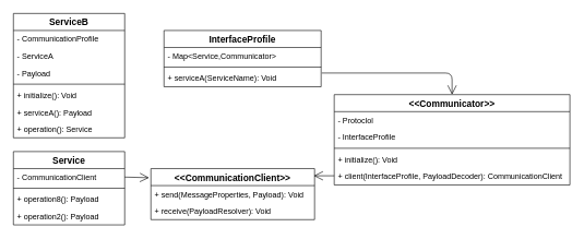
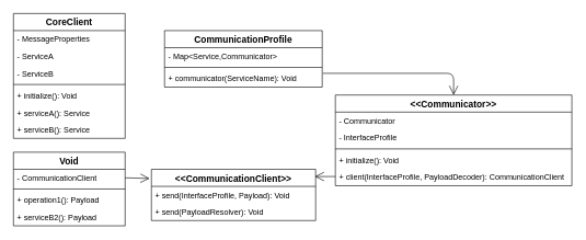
  <mxCell id="0" />
  <mxCell id="1" parent="0" />
- <mxCell id="2" value="ServiceB" style="swimlane;fontStyle=1;childLayout=stackLayout;horizontal=1;startSize=26;fillColor=none;horizontalStack=0;resizeParent=1;resizeParentMax=0;resizeLast=0;collapsible=1;marginBottom=0;fontSize=14;" vertex="1" parent="1"><mxGeometry x="20" y="20" width="170" height="190" as="geometry"><mxRectangle x="80" y="70" width="100" height="26" as="alternateBounds" /></mxGeometry></mxCell>
- <mxCell id="3" value="- CommunicationProfile" style="text;strokeColor=none;fillColor=none;align=left;verticalAlign=top;spacingLeft=4;spacingRight=4;overflow=hidden;rotatable=0;points=[[0,0.5],[1,0.5]];portConstraint=eastwest;" vertex="1" parent="2"><mxGeometry y="26" width="170" height="26" as="geometry" /></mxCell>
+ <mxCell id="2" value="CoreClient" style="swimlane;fontStyle=1;childLayout=stackLayout;horizontal=1;startSize=26;fillColor=none;horizontalStack=0;resizeParent=1;resizeParentMax=0;resizeLast=0;collapsible=1;marginBottom=0;fontSize=14;" vertex="1" parent="1"><mxGeometry x="20" y="20" width="170" height="190" as="geometry"><mxRectangle x="80" y="70" width="100" height="26" as="alternateBounds" /></mxGeometry></mxCell>
+ <mxCell id="3" value="- MessageProperties" style="text;strokeColor=none;fillColor=none;align=left;verticalAlign=top;spacingLeft=4;spacingRight=4;overflow=hidden;rotatable=0;points=[[0,0.5],[1,0.5]];portConstraint=eastwest;" vertex="1" parent="2"><mxGeometry y="26" width="170" height="26" as="geometry" /></mxCell>
  <mxCell id="4" value="- ServiceA" style="text;strokeColor=none;fillColor=none;align=left;verticalAlign=top;spacingLeft=4;spacingRight=4;overflow=hidden;rotatable=0;points=[[0,0.5],[1,0.5]];portConstraint=eastwest;" vertex="1" parent="2"><mxGeometry y="52" width="170" height="26" as="geometry" /></mxCell>
- <mxCell id="5" value="- Payload" style="text;strokeColor=none;fillColor=none;align=left;verticalAlign=top;spacingLeft=4;spacingRight=4;overflow=hidden;rotatable=0;points=[[0,0.5],[1,0.5]];portConstraint=eastwest;" vertex="1" parent="2"><mxGeometry y="78" width="170" height="26" as="geometry" /></mxCell>
+ <mxCell id="5" value="- ServiceB" style="text;strokeColor=none;fillColor=none;align=left;verticalAlign=top;spacingLeft=4;spacingRight=4;overflow=hidden;rotatable=0;points=[[0,0.5],[1,0.5]];portConstraint=eastwest;" vertex="1" parent="2"><mxGeometry y="78" width="170" height="26" as="geometry" /></mxCell>
  <mxCell id="6" value="" style="line;strokeWidth=1;fillColor=none;align=left;verticalAlign=middle;spacingTop=-1;spacingLeft=3;spacingRight=3;rotatable=0;labelPosition=right;points=[];portConstraint=eastwest;fontSize=14;" vertex="1" parent="2"><mxGeometry y="104" width="170" height="8" as="geometry" /></mxCell>
  <mxCell id="7" value="+ initialize(): Void" style="text;strokeColor=none;fillColor=none;align=left;verticalAlign=top;spacingLeft=4;spacingRight=4;overflow=hidden;rotatable=0;points=[[0,0.5],[1,0.5]];portConstraint=eastwest;" vertex="1" parent="2"><mxGeometry y="112" width="170" height="26" as="geometry" /></mxCell>
- <mxCell id="8" value="+ serviceA(): Payload" style="text;strokeColor=none;fillColor=none;align=left;verticalAlign=top;spacingLeft=4;spacingRight=4;overflow=hidden;rotatable=0;points=[[0,0.5],[1,0.5]];portConstraint=eastwest;" vertex="1" parent="2"><mxGeometry y="138" width="170" height="26" as="geometry" /></mxCell>
- <mxCell id="9" value="+ operation(): Service" style="text;strokeColor=none;fillColor=none;align=left;verticalAlign=top;spacingLeft=4;spacingRight=4;overflow=hidden;rotatable=0;points=[[0,0.5],[1,0.5]];portConstraint=eastwest;" vertex="1" parent="2"><mxGeometry y="164" width="170" height="26" as="geometry" /></mxCell>
- <mxCell id="10" value="InterfaceProfile" style="swimlane;fontStyle=1;childLayout=stackLayout;horizontal=1;startSize=26;fillColor=none;horizontalStack=0;resizeParent=1;resizeParentMax=0;resizeLast=0;collapsible=1;marginBottom=0;fontSize=14;" vertex="1" parent="1"><mxGeometry x="250" y="46" width="240" height="86" as="geometry"><mxRectangle x="80" y="70" width="100" height="26" as="alternateBounds" /></mxGeometry></mxCell>
+ <mxCell id="8" value="+ serviceA(): Service" style="text;strokeColor=none;fillColor=none;align=left;verticalAlign=top;spacingLeft=4;spacingRight=4;overflow=hidden;rotatable=0;points=[[0,0.5],[1,0.5]];portConstraint=eastwest;" vertex="1" parent="2"><mxGeometry y="138" width="170" height="26" as="geometry" /></mxCell>
+ <mxCell id="9" value="+ serviceB(): Service" style="text;strokeColor=none;fillColor=none;align=left;verticalAlign=top;spacingLeft=4;spacingRight=4;overflow=hidden;rotatable=0;points=[[0,0.5],[1,0.5]];portConstraint=eastwest;" vertex="1" parent="2"><mxGeometry y="164" width="170" height="26" as="geometry" /></mxCell>
+ <mxCell id="10" value="CommunicationProfile" style="swimlane;fontStyle=1;childLayout=stackLayout;horizontal=1;startSize=26;fillColor=none;horizontalStack=0;resizeParent=1;resizeParentMax=0;resizeLast=0;collapsible=1;marginBottom=0;fontSize=14;" vertex="1" parent="1"><mxGeometry x="250" y="46" width="240" height="86" as="geometry"><mxRectangle x="80" y="70" width="100" height="26" as="alternateBounds" /></mxGeometry></mxCell>
  <mxCell id="11" value="- Map&lt;Service,Communicator&gt;" style="text;strokeColor=none;fillColor=none;align=left;verticalAlign=top;spacingLeft=4;spacingRight=4;overflow=hidden;rotatable=0;points=[[0,0.5],[1,0.5]];portConstraint=eastwest;" vertex="1" parent="10"><mxGeometry y="26" width="240" height="26" as="geometry" /></mxCell>
  <mxCell id="12" value="" style="line;strokeWidth=1;fillColor=none;align=left;verticalAlign=middle;spacingTop=-1;spacingLeft=3;spacingRight=3;rotatable=0;labelPosition=right;points=[];portConstraint=eastwest;fontSize=14;" vertex="1" parent="10"><mxGeometry y="52" width="240" height="8" as="geometry" /></mxCell>
- <mxCell id="13" value="+ serviceA(ServiceName): Void" style="text;strokeColor=none;fillColor=none;align=left;verticalAlign=top;spacingLeft=4;spacingRight=4;overflow=hidden;rotatable=0;points=[[0,0.5],[1,0.5]];portConstraint=eastwest;" vertex="1" parent="10"><mxGeometry y="60" width="240" height="26" as="geometry" /></mxCell>
+ <mxCell id="13" value="+ communicator(ServiceName): Void" style="text;strokeColor=none;fillColor=none;align=left;verticalAlign=top;spacingLeft=4;spacingRight=4;overflow=hidden;rotatable=0;points=[[0,0.5],[1,0.5]];portConstraint=eastwest;" vertex="1" parent="10"><mxGeometry y="60" width="240" height="26" as="geometry" /></mxCell>
  <mxCell id="14" value="&lt;&lt;Communicator&gt;&gt;" style="swimlane;fontStyle=1;align=center;verticalAlign=top;childLayout=stackLayout;horizontal=1;startSize=26;horizontalStack=0;resizeParent=1;resizeParentMax=0;resizeLast=0;collapsible=1;marginBottom=0;fontSize=14;" vertex="1" parent="1"><mxGeometry x="510" y="144" width="360" height="138" as="geometry" /></mxCell>
- <mxCell id="15" value="- Protoclol" style="text;strokeColor=none;fillColor=none;align=left;verticalAlign=top;spacingLeft=4;spacingRight=4;overflow=hidden;rotatable=0;points=[[0,0.5],[1,0.5]];portConstraint=eastwest;" vertex="1" parent="14"><mxGeometry y="26" width="360" height="26" as="geometry" /></mxCell>
+ <mxCell id="15" value="- Communicator" style="text;strokeColor=none;fillColor=none;align=left;verticalAlign=top;spacingLeft=4;spacingRight=4;overflow=hidden;rotatable=0;points=[[0,0.5],[1,0.5]];portConstraint=eastwest;" vertex="1" parent="14"><mxGeometry y="26" width="360" height="26" as="geometry" /></mxCell>
  <mxCell id="16" value="- InterfaceProfile" style="text;strokeColor=none;fillColor=none;align=left;verticalAlign=top;spacingLeft=4;spacingRight=4;overflow=hidden;rotatable=0;points=[[0,0.5],[1,0.5]];portConstraint=eastwest;" vertex="1" parent="14"><mxGeometry y="52" width="360" height="26" as="geometry" /></mxCell>
  <mxCell id="17" value="" style="line;strokeWidth=1;fillColor=none;align=left;verticalAlign=middle;spacingTop=-1;spacingLeft=3;spacingRight=3;rotatable=0;labelPosition=right;points=[];portConstraint=eastwest;fontSize=14;" vertex="1" parent="14"><mxGeometry y="78" width="360" height="8" as="geometry" /></mxCell>
  <mxCell id="18" value="+ initialize(): Void" style="text;strokeColor=none;fillColor=none;align=left;verticalAlign=top;spacingLeft=4;spacingRight=4;overflow=hidden;rotatable=0;points=[[0,0.5],[1,0.5]];portConstraint=eastwest;" vertex="1" parent="14"><mxGeometry y="86" width="360" height="26" as="geometry" /></mxCell>
  <mxCell id="19" value="+ client(InterfaceProfile, PayloadDecoder): CommunicationClient" style="text;strokeColor=none;fillColor=none;align=left;verticalAlign=top;spacingLeft=4;spacingRight=4;overflow=hidden;rotatable=0;points=[[0,0.5],[1,0.5]];portConstraint=eastwest;" vertex="1" parent="14"><mxGeometry y="112" width="360" height="26" as="geometry" /></mxCell>
  <mxCell id="20" value="&lt;&lt;CommunicationClient&gt;&gt;" style="swimlane;fontStyle=1;align=center;verticalAlign=top;childLayout=stackLayout;horizontal=1;startSize=26;horizontalStack=0;resizeParent=1;resizeParentMax=0;resizeLast=0;collapsible=1;marginBottom=0;fontSize=14;" vertex="1" parent="1"><mxGeometry x="230" y="257" width="250" height="78" as="geometry" /></mxCell>
- <mxCell id="21" value="+ send(MessageProperties, Payload): Void" style="text;strokeColor=none;fillColor=none;align=left;verticalAlign=top;spacingLeft=4;spacingRight=4;overflow=hidden;rotatable=0;points=[[0,0.5],[1,0.5]];portConstraint=eastwest;" vertex="1" parent="20"><mxGeometry y="26" width="250" height="26" as="geometry" /></mxCell>
- <mxCell id="22" value="+ receive(PayloadResolver): Void" style="text;strokeColor=none;fillColor=none;align=left;verticalAlign=top;spacingLeft=4;spacingRight=4;overflow=hidden;rotatable=0;points=[[0,0.5],[1,0.5]];portConstraint=eastwest;" vertex="1" parent="20"><mxGeometry y="52" width="250" height="26" as="geometry" /></mxCell>
+ <mxCell id="21" value="+ send(InterfaceProfile, Payload): Void" style="text;strokeColor=none;fillColor=none;align=left;verticalAlign=top;spacingLeft=4;spacingRight=4;overflow=hidden;rotatable=0;points=[[0,0.5],[1,0.5]];portConstraint=eastwest;" vertex="1" parent="20"><mxGeometry y="26" width="250" height="26" as="geometry" /></mxCell>
+ <mxCell id="22" value="+ send(PayloadResolver): Void" style="text;strokeColor=none;fillColor=none;align=left;verticalAlign=top;spacingLeft=4;spacingRight=4;overflow=hidden;rotatable=0;points=[[0,0.5],[1,0.5]];portConstraint=eastwest;" vertex="1" parent="20"><mxGeometry y="52" width="250" height="26" as="geometry" /></mxCell>
  <mxCell id="23" value="" style="endArrow=open;endFill=1;endSize=12;html=1;fontSize=14;exitX=1.004;exitY=0.192;exitDx=0;exitDy=0;entryX=0.5;entryY=0;entryDx=0;entryDy=0;exitPerimeter=0;" edge="1" parent="1" source="13" target="14"><mxGeometry width="160" relative="1" as="geometry"><mxPoint x="280" y="320" as="sourcePoint" /><mxPoint x="440" y="320" as="targetPoint" /><Array as="points"><mxPoint x="690" y="111" /></Array></mxGeometry></mxCell>
- <mxCell id="24" value="Service" style="swimlane;fontStyle=1;childLayout=stackLayout;horizontal=1;startSize=26;fillColor=none;horizontalStack=0;resizeParent=1;resizeParentMax=0;resizeLast=0;collapsible=1;marginBottom=0;fontSize=14;" vertex="1" parent="1"><mxGeometry x="20" y="231" width="170" height="112" as="geometry"><mxRectangle x="80" y="70" width="100" height="26" as="alternateBounds" /></mxGeometry></mxCell>
+ <mxCell id="24" value="Void" style="swimlane;fontStyle=1;childLayout=stackLayout;horizontal=1;startSize=26;fillColor=none;horizontalStack=0;resizeParent=1;resizeParentMax=0;resizeLast=0;collapsible=1;marginBottom=0;fontSize=14;" vertex="1" parent="1"><mxGeometry x="20" y="231" width="170" height="112" as="geometry"><mxRectangle x="80" y="70" width="100" height="26" as="alternateBounds" /></mxGeometry></mxCell>
  <mxCell id="25" value="- CommunicationClient" style="text;strokeColor=none;fillColor=none;align=left;verticalAlign=top;spacingLeft=4;spacingRight=4;overflow=hidden;rotatable=0;points=[[0,0.5],[1,0.5]];portConstraint=eastwest;" vertex="1" parent="24"><mxGeometry y="26" width="170" height="26" as="geometry" /></mxCell>
  <mxCell id="26" value="" style="line;strokeWidth=1;fillColor=none;align=left;verticalAlign=middle;spacingTop=-1;spacingLeft=3;spacingRight=3;rotatable=0;labelPosition=right;points=[];portConstraint=eastwest;fontSize=14;" vertex="1" parent="24"><mxGeometry y="52" width="170" height="8" as="geometry" /></mxCell>
- <mxCell id="27" value="+ operation8(): Payload" style="text;strokeColor=none;fillColor=none;align=left;verticalAlign=top;spacingLeft=4;spacingRight=4;overflow=hidden;rotatable=0;points=[[0,0.5],[1,0.5]];portConstraint=eastwest;" vertex="1" parent="24"><mxGeometry y="60" width="170" height="26" as="geometry" /></mxCell>
- <mxCell id="28" value="+ operation2(): Payload" style="text;strokeColor=none;fillColor=none;align=left;verticalAlign=top;spacingLeft=4;spacingRight=4;overflow=hidden;rotatable=0;points=[[0,0.5],[1,0.5]];portConstraint=eastwest;" vertex="1" parent="24"><mxGeometry y="86" width="170" height="26" as="geometry" /></mxCell>
+ <mxCell id="27" value="+ operation1(): Payload" style="text;strokeColor=none;fillColor=none;align=left;verticalAlign=top;spacingLeft=4;spacingRight=4;overflow=hidden;rotatable=0;points=[[0,0.5],[1,0.5]];portConstraint=eastwest;" vertex="1" parent="24"><mxGeometry y="60" width="170" height="26" as="geometry" /></mxCell>
+ <mxCell id="28" value="+ serviceB2(): Payload" style="text;strokeColor=none;fillColor=none;align=left;verticalAlign=top;spacingLeft=4;spacingRight=4;overflow=hidden;rotatable=0;points=[[0,0.5],[1,0.5]];portConstraint=eastwest;" vertex="1" parent="24"><mxGeometry y="86" width="170" height="26" as="geometry" /></mxCell>
  <mxCell id="29" value="" style="endArrow=open;endFill=1;endSize=12;html=1;fontSize=14;exitX=1;exitY=0.5;exitDx=0;exitDy=0;entryX=-0.011;entryY=0.179;entryDx=0;entryDy=0;entryPerimeter=0;" edge="1" parent="1" source="25" target="20"><mxGeometry width="160" relative="1" as="geometry"><mxPoint x="280" y="331" as="sourcePoint" /><mxPoint x="210" y="296" as="targetPoint" /></mxGeometry></mxCell>
  <mxCell id="30" value="" style="endArrow=open;endFill=1;endSize=12;html=1;fontSize=14;entryX=0.995;entryY=0.141;entryDx=0;entryDy=0;entryPerimeter=0;" edge="1" parent="1" target="20"><mxGeometry width="160" relative="1" as="geometry"><mxPoint x="510" y="268" as="sourcePoint" /><mxPoint x="520" y="371" as="targetPoint" /></mxGeometry></mxCell>
